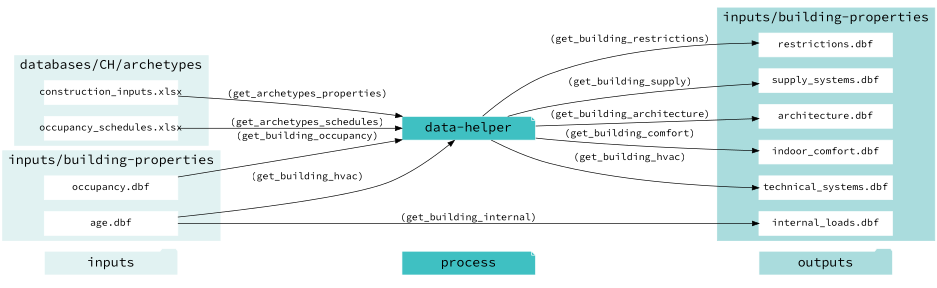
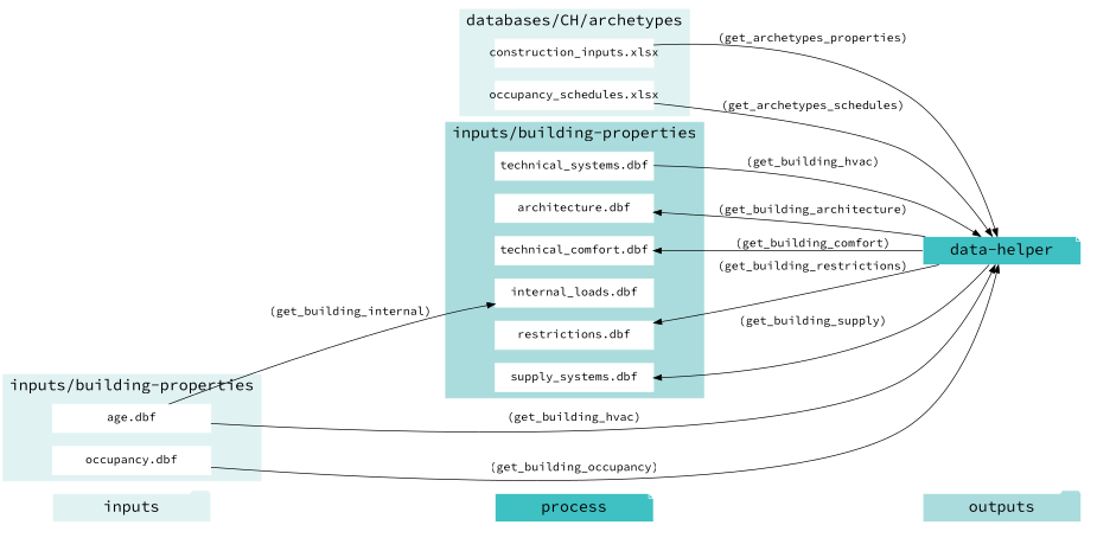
  digraph {
    fontname="Source Code Pro"
    newrank=true
    rankdir=LR
    node [color=white fixedsize=true fontname="Source Code Pro" fontsize=15 shape=box style=filled]
    edge [fontname="Source Code Pro" fontsize=15]
    process [fillcolor="#3FC0C2" fontsize=20 shape=note width=2.8]
    outputs [fillcolor="#aadcdd" fontsize=20 shape=folder width=2.8]
    inputs [fillcolor="#E1F2F2" fontsize=20 shape=folder width=2.8]
    n4 [label="construction_inputs.xlsx" width=2.8]
    "occupancy_schedules.xlsx" [width=2.8]
    "age.dbf" [width=2.8]
    "occupancy.dbf" [width=2.8]
    "architecture.dbf" [width=2.8]
-   "indoor_comfort.dbf" [width=2.8]
+   "indoor_comfort.dbf" [width=2.8 label="technical_comfort.dbf"]
    "technical_systems.dbf" [width=2.8]
    "internal_loads.dbf" [width=2.8]
    "restrictions.dbf" [width=2.8]
    "supply_systems.dbf" [width=2.8]
    "data-helper" [fillcolor="#3FC0C2" fontsize=20 shape=note width=2.8]
    subgraph cluster_1 {
      fontsize=25
      style=invis
      process
      outputs
      inputs
    }
    subgraph cluster_2 {
      color="#E1F2F2"
      fontsize=20
      label="databases/CH/archetypes"
      rank=same
      style=filled
      n4
      "occupancy_schedules.xlsx"
    }
    subgraph cluster_3 {
      color="#E1F2F2"
      fontsize=20
      label="inputs/building-properties"
      rank=same
      style=filled
      "age.dbf"
      "occupancy.dbf"
    }
    subgraph cluster_4 {
      color="#aadcdd"
      fontsize=20
      label="inputs/building-properties"
      rank=same
      style=filled
      "architecture.dbf"
      "indoor_comfort.dbf"
      "technical_systems.dbf"
      "internal_loads.dbf"
      "restrictions.dbf"
      "supply_systems.dbf"
    }
    process -> outputs [style=invis]
    inputs -> process [style=invis]
    n4 -> "data-helper" [label="(get_archetypes_properties)"]
    "occupancy_schedules.xlsx" -> "data-helper" [label="(get_archetypes_schedules)"]
    "age.dbf" -> "internal_loads.dbf" [label="(get_building_internal)"]
    "age.dbf" -> "data-helper" [label="(get_building_hvac)"]
    "occupancy.dbf" -> "data-helper" [label="(get_building_occupancy)"]
    "data-helper" -> "architecture.dbf" [label="(get_building_architecture)"]
    "data-helper" -> "indoor_comfort.dbf" [label="(get_building_comfort)"]
-   "data-helper" -> "technical_systems.dbf" [label="(get_building_hvac)"]
+   "technical_systems.dbf" -> "data-helper" [label="(get_building_hvac)"]
    "data-helper" -> "restrictions.dbf" [label="(get_building_restrictions)"]
    "data-helper" -> "supply_systems.dbf" [label="(get_building_supply)"]
  }
